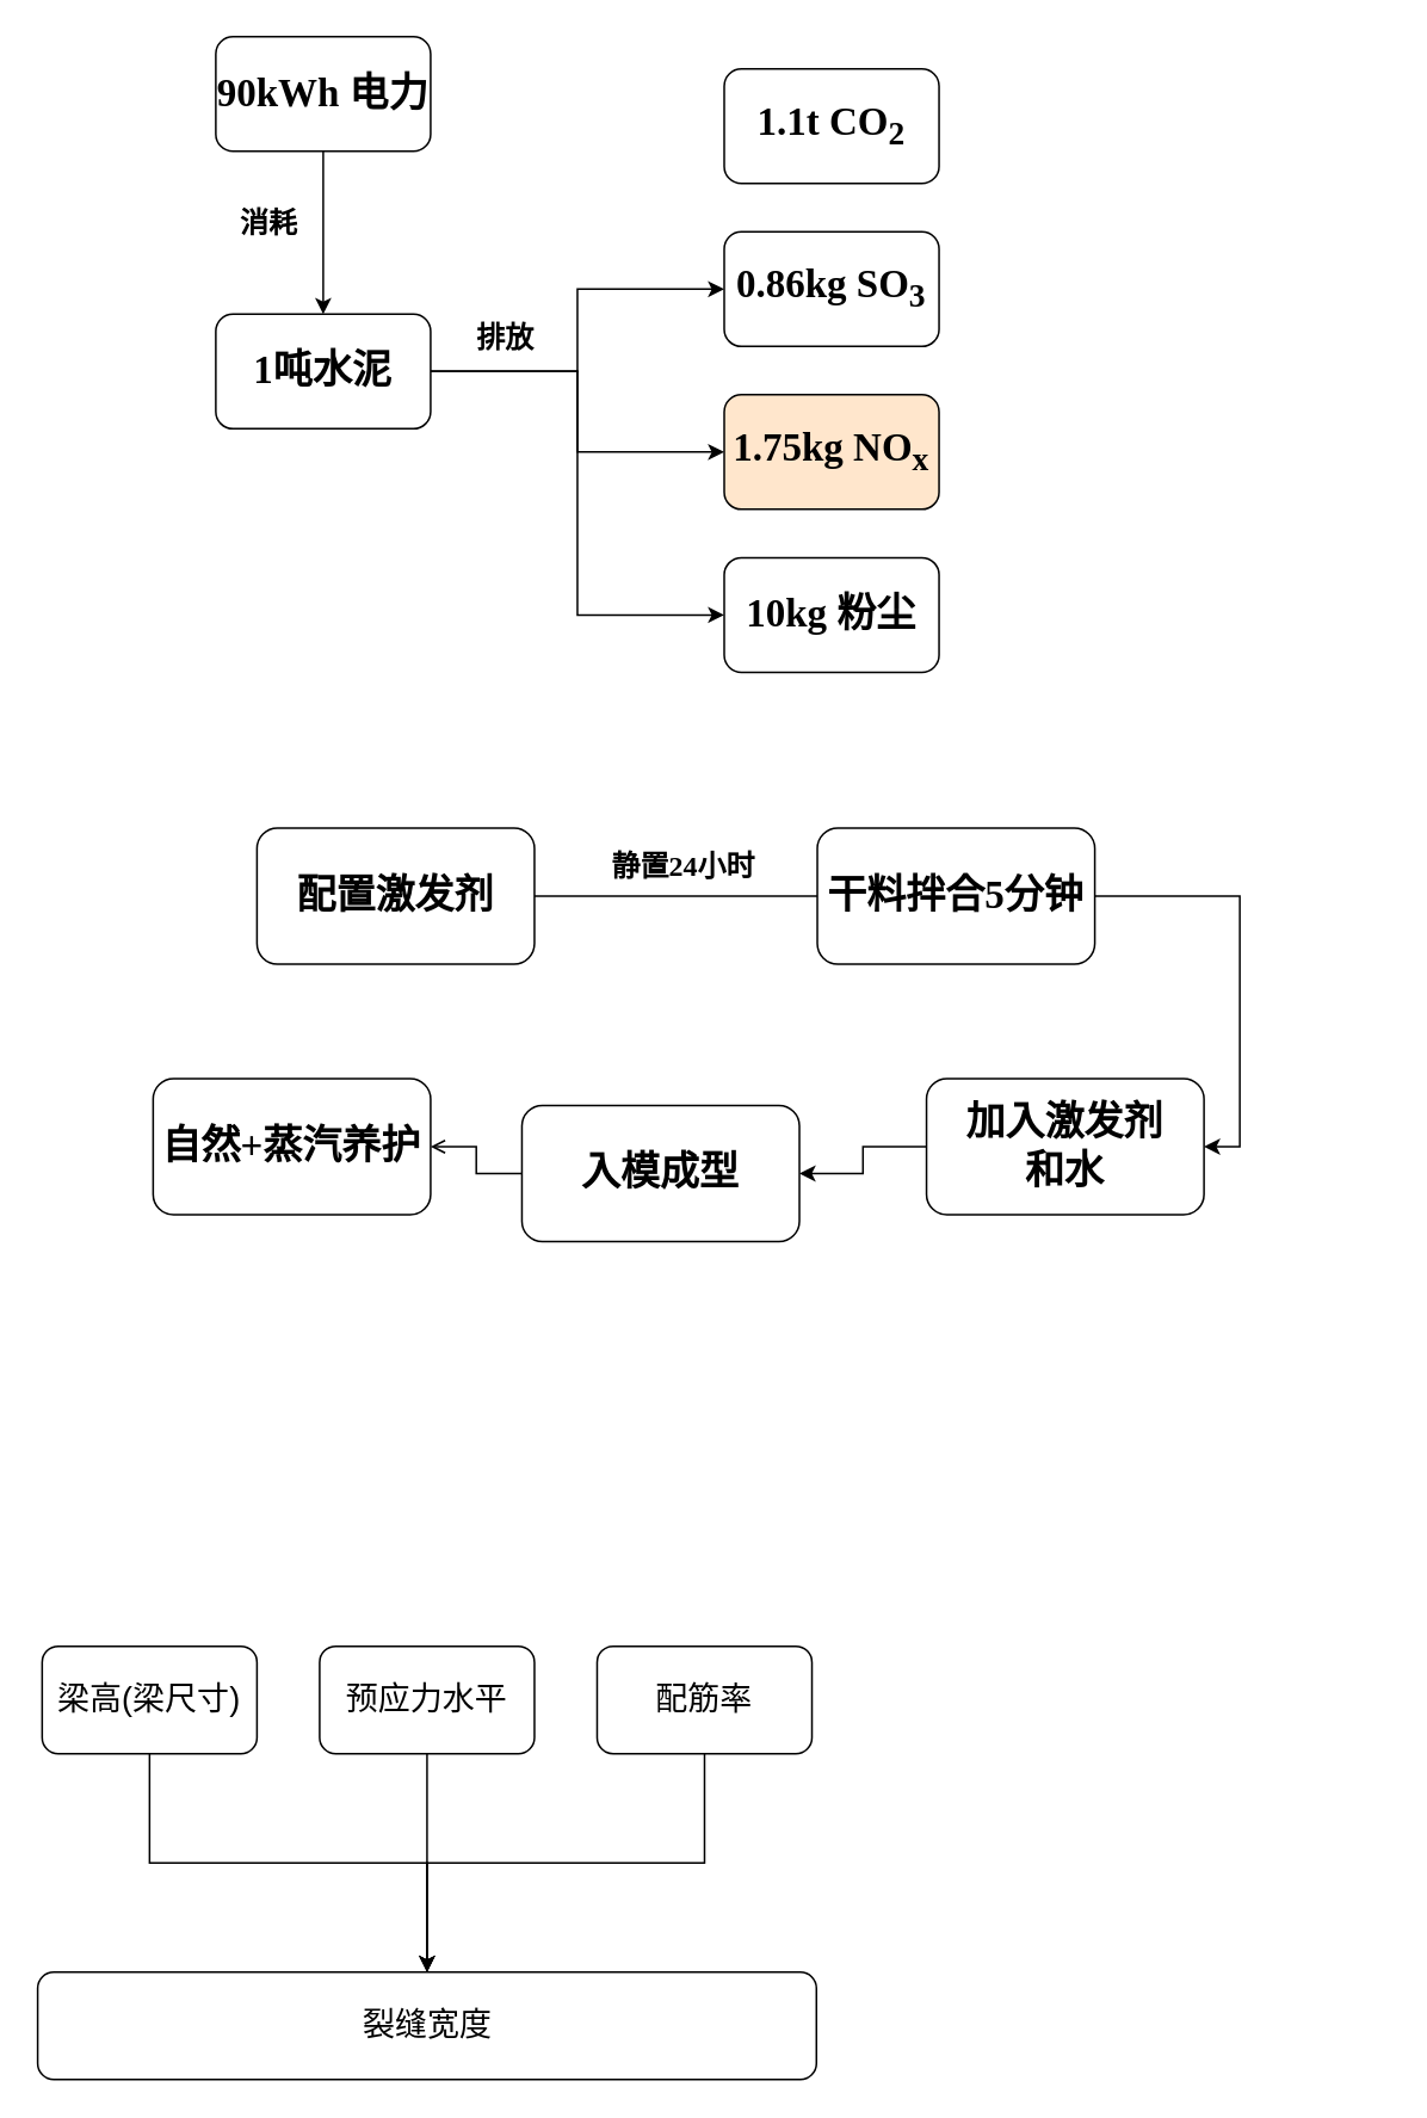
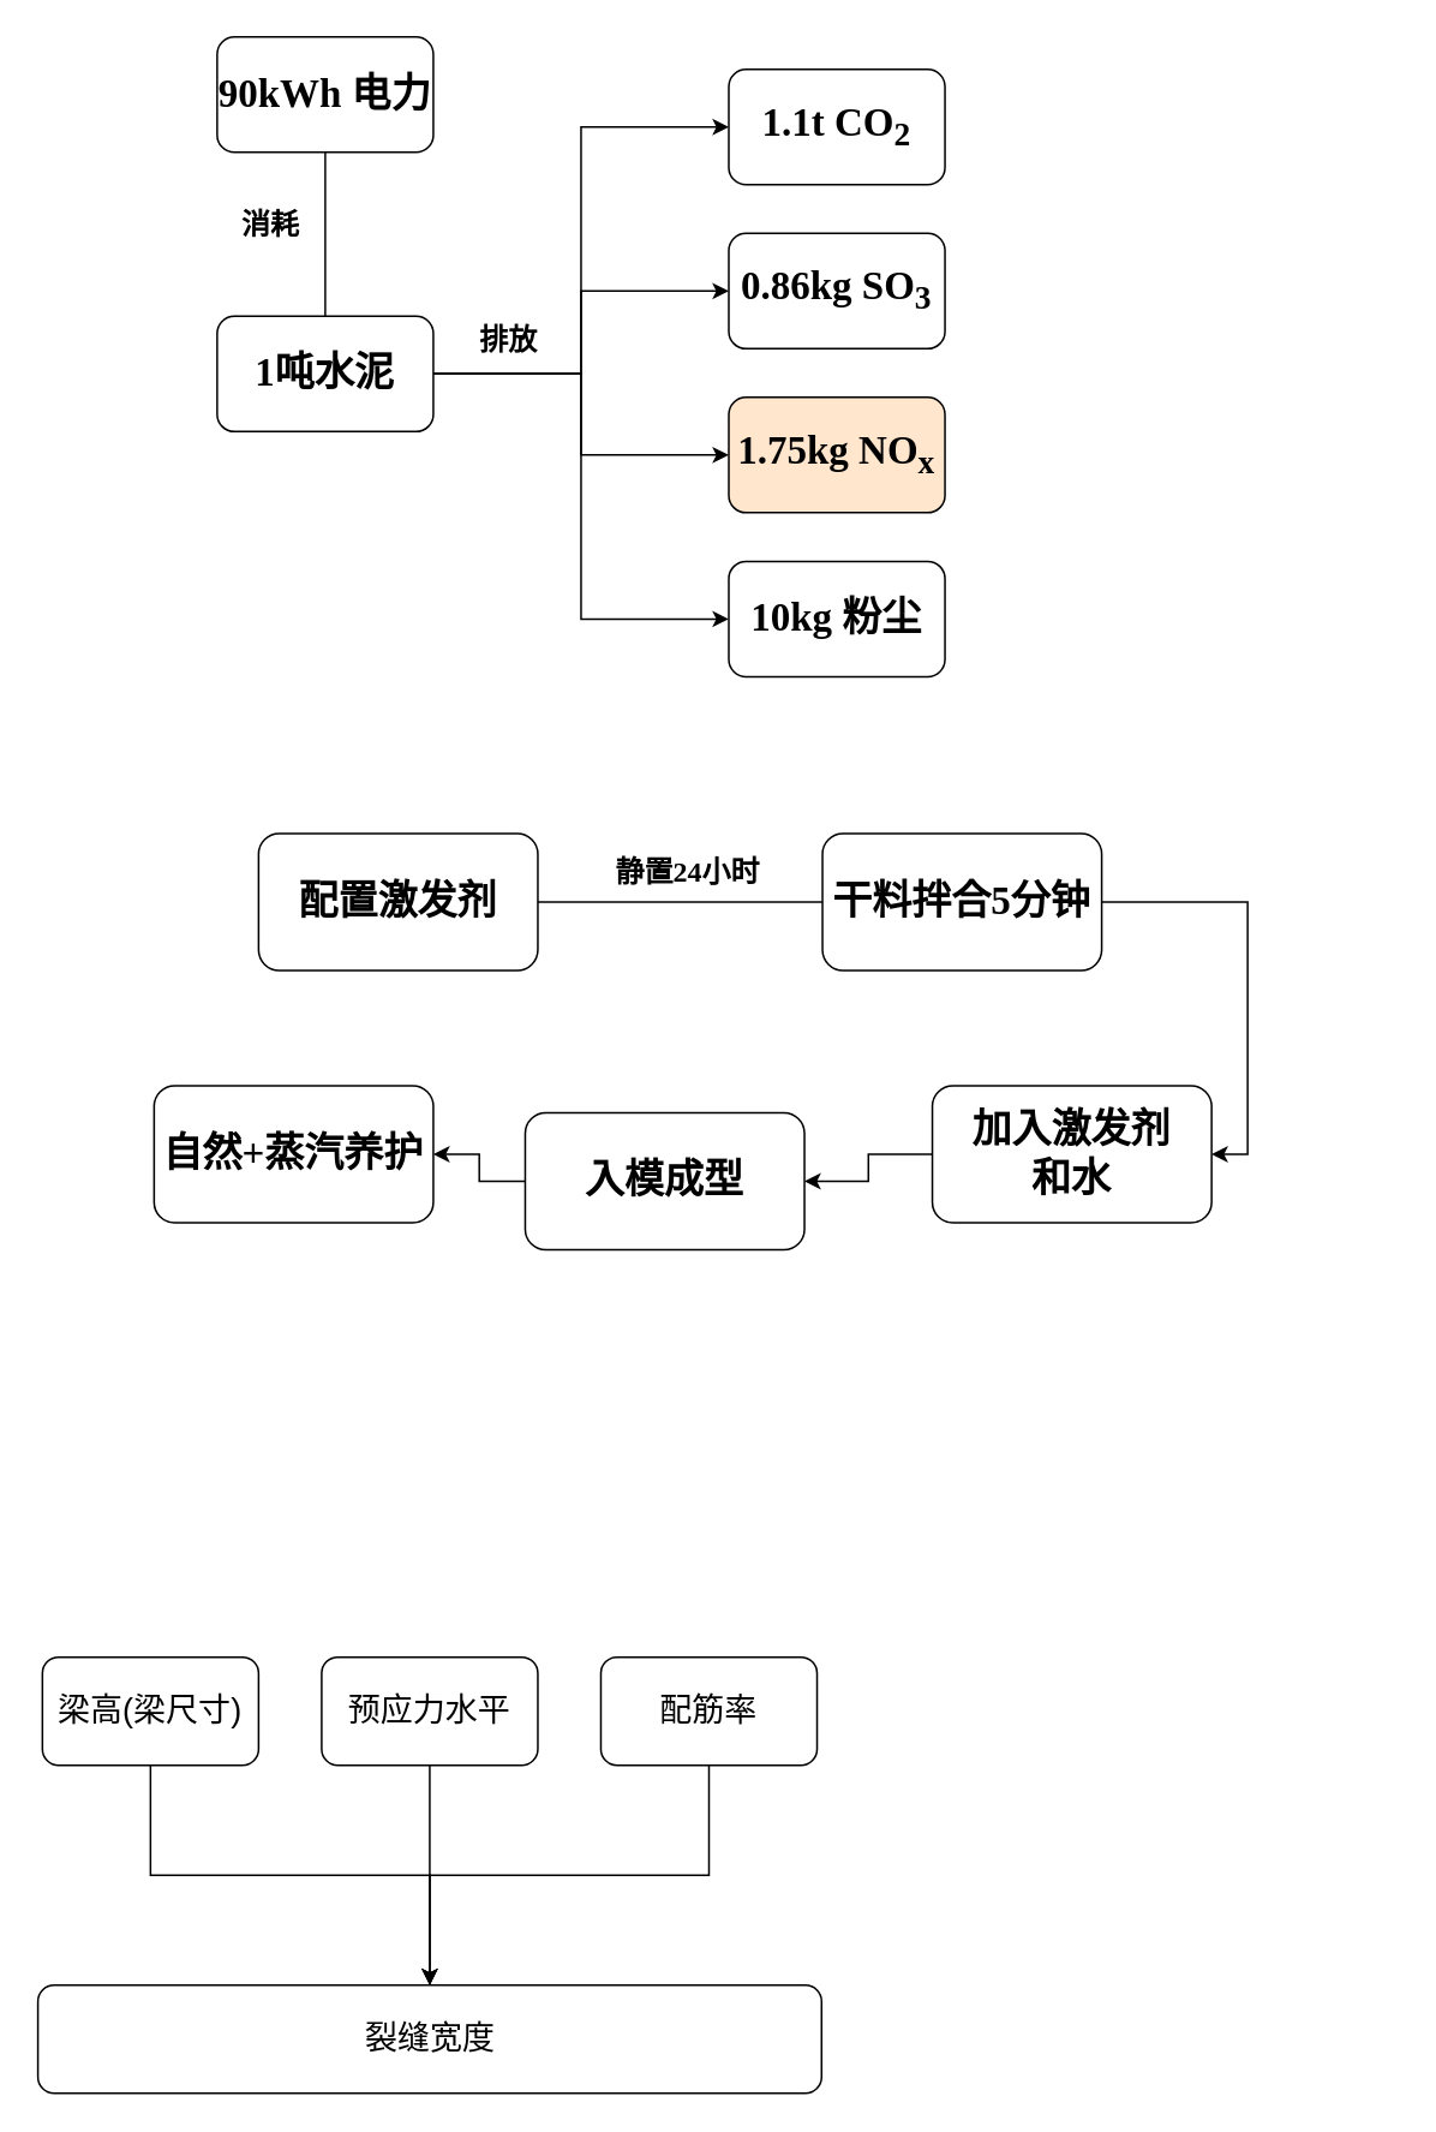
  <mxCell id="0" />
  <mxCell id="1" parent="0" />
+ <mxCell id="2" style="edgeStyle=orthogonalEdgeStyle;rounded=0;orthogonalLoop=1;jettySize=auto;html=1;exitX=1;exitY=0.5;exitDx=0;exitDy=0;entryX=0;entryY=0.5;entryDx=0;entryDy=0;" parent="1" source="6" target="7" edge="1"><mxGeometry relative="1" as="geometry" /></mxCell>
  <mxCell id="3" style="edgeStyle=orthogonalEdgeStyle;rounded=0;orthogonalLoop=1;jettySize=auto;html=1;exitX=1;exitY=0.5;exitDx=0;exitDy=0;" parent="1" source="6" target="8" edge="1"><mxGeometry relative="1" as="geometry" /></mxCell>
  <mxCell id="4" style="edgeStyle=orthogonalEdgeStyle;rounded=0;orthogonalLoop=1;jettySize=auto;html=1;exitX=1;exitY=0.5;exitDx=0;exitDy=0;entryX=0;entryY=0.5;entryDx=0;entryDy=0;" parent="1" source="6" target="9" edge="1"><mxGeometry relative="1" as="geometry" /></mxCell>
  <mxCell id="5" style="edgeStyle=orthogonalEdgeStyle;rounded=0;orthogonalLoop=1;jettySize=auto;html=1;exitX=1;exitY=0.5;exitDx=0;exitDy=0;entryX=0;entryY=0.5;entryDx=0;entryDy=0;" parent="1" source="6" target="10" edge="1"><mxGeometry relative="1" as="geometry" /></mxCell>
  <mxCell id="6" value="1吨水泥" style="rounded=1;whiteSpace=wrap;html=1;fontFamily=Times New Roman;fontSize=22;fontStyle=1" parent="1" vertex="1"><mxGeometry x="120" y="175" width="120" height="64" as="geometry" /></mxCell>
  <mxCell id="7" value="1.1t CO&lt;sub&gt;2&lt;/sub&gt;" style="rounded=1;whiteSpace=wrap;html=1;fontFamily=Times New Roman;fontSize=22;fontStyle=1" parent="1" vertex="1"><mxGeometry x="404" y="38" width="120" height="64" as="geometry" /></mxCell>
  <mxCell id="8" value="0.86kg SO&lt;sub&gt;3&lt;/sub&gt;" style="rounded=1;whiteSpace=wrap;html=1;fontFamily=Times New Roman;fontSize=22;fontStyle=1" parent="1" vertex="1"><mxGeometry x="404" y="129" width="120" height="64" as="geometry" /></mxCell>
  <mxCell id="9" value="1.75kg NO&lt;sub&gt;x&lt;/sub&gt;" style="rounded=1;whiteSpace=wrap;html=1;fontFamily=Times New Roman;fontSize=22;fontStyle=1;fillColor=#ffe6cc;" parent="1" vertex="1"><mxGeometry x="404" y="220" width="120" height="64" as="geometry" /></mxCell>
  <mxCell id="10" value="10kg 粉尘" style="rounded=1;whiteSpace=wrap;html=1;fontFamily=Times New Roman;fontSize=22;fontStyle=1" parent="1" vertex="1"><mxGeometry x="404" y="311" width="120" height="64" as="geometry" /></mxCell>
- <mxCell id="11" style="edgeStyle=orthogonalEdgeStyle;rounded=0;orthogonalLoop=1;jettySize=auto;html=1;exitX=0.5;exitY=1;exitDx=0;exitDy=0;entryX=0.5;entryY=0;entryDx=0;entryDy=0;" parent="1" source="12" target="6" edge="1"><mxGeometry relative="1" as="geometry" /></mxCell>
+ <mxCell id="11" style="edgeStyle=orthogonalEdgeStyle;rounded=0;orthogonalLoop=1;jettySize=auto;html=1;exitX=0.5;exitY=1;exitDx=0;exitDy=0;entryX=0.5;entryY=0;entryDx=0;entryDy=0;endArrow=none;" parent="1" source="12" target="6" edge="1"><mxGeometry relative="1" as="geometry" /></mxCell>
  <mxCell id="12" value="90kWh 电力" style="rounded=1;whiteSpace=wrap;html=1;fontFamily=Times New Roman;fontSize=22;fontStyle=1" parent="1" vertex="1"><mxGeometry x="120" y="20" width="120" height="64" as="geometry" /></mxCell>
  <mxCell id="13" value="排放" style="text;html=1;align=center;verticalAlign=middle;whiteSpace=wrap;rounded=0;fontStyle=1;fontSize=16;fontFamily=Times New Roman;" parent="1" vertex="1"><mxGeometry x="252" y="173" width="60" height="30" as="geometry" /></mxCell>
  <mxCell id="14" value="消耗" style="text;html=1;align=center;verticalAlign=middle;whiteSpace=wrap;rounded=0;fontStyle=1;fontSize=16;fontFamily=Times New Roman;" parent="1" vertex="1"><mxGeometry x="120" y="109" width="60" height="30" as="geometry" /></mxCell>
  <mxCell id="15" style="edgeStyle=orthogonalEdgeStyle;rounded=0;orthogonalLoop=1;jettySize=auto;html=1;exitX=1;exitY=0.5;exitDx=0;exitDy=0;endArrow=none;" parent="1" source="16" target="18" edge="1"><mxGeometry relative="1" as="geometry" /></mxCell>
  <mxCell id="16" value="配置激发剂" style="rounded=1;whiteSpace=wrap;html=1;fontFamily=Times New Roman;fontSize=22;fontStyle=1" parent="1" vertex="1"><mxGeometry x="143" y="462" width="155" height="76" as="geometry" /></mxCell>
  <mxCell id="17" style="edgeStyle=orthogonalEdgeStyle;rounded=0;orthogonalLoop=1;jettySize=auto;html=1;exitX=1;exitY=0.5;exitDx=0;exitDy=0;entryX=1;entryY=0.5;entryDx=0;entryDy=0;" parent="1" source="18" target="24" edge="1"><mxGeometry relative="1" as="geometry" /></mxCell>
  <mxCell id="18" value="干料拌合5分钟" style="rounded=1;whiteSpace=wrap;html=1;fontFamily=Times New Roman;fontSize=22;fontStyle=1" parent="1" vertex="1"><mxGeometry x="456" y="462" width="155" height="76" as="geometry" /></mxCell>
  <mxCell id="19" value="静置24小时" style="text;html=1;align=center;verticalAlign=middle;whiteSpace=wrap;rounded=0;fontStyle=1;fontSize=16;fontFamily=Times New Roman;" parent="1" vertex="1"><mxGeometry x="320" y="468" width="123" height="30" as="geometry" /></mxCell>
  <mxCell id="20" value="&lt;span style=&quot;color: rgba(0, 0, 0, 0); font-family: monospace; font-size: 0px; font-style: normal; font-variant-ligatures: normal; font-variant-caps: normal; font-weight: 400; letter-spacing: normal; orphans: 2; text-align: start; text-indent: 0px; text-transform: none; widows: 2; word-spacing: 0px; -webkit-text-stroke-width: 0px; background-color: rgb(251, 251, 251); text-decoration-thickness: initial; text-decoration-style: initial; text-decoration-color: initial; float: none; display: inline !important;&quot;&gt;%3CmxGraphModel%3E%3Croot%3E%3CmxCell%20id%3D%220%22%2F%3E%3CmxCell%20id%3D%221%22%20parent%3D%220%22%2F%3E%3CmxCell%20id%3D%222%20value%3D%2290kWh%20%E7%94%B5%E5%8A%9B%22%20style%30style%34%B5%E5%8A%9B%22%20style%30style%34%B5%E5%8A%9B%22%20style%30style%30style%33 D%22rounded%3D1%3BwhiteSpace%3Dwrap%3Bhtml%3D1%3BfontFamily%3DTimes%20New%20Roman%3BfontSize%3D22%3BfontStyle%3D1%22%20vertex%3D%221%22%20parent%3D%221%22%3E%3CmxGeometry%20x%3D%22120%22%20y%3D%22256%22%20width%3D%22120%22%20高度%3D%2264%22%20as%3D%22几何%22%2F%3E%3C%2FmxCell%3E%3C%2Froot%3E%3C%2FmxGraphModel%3E&lt;/span&gt;" style="text;whiteSpace=wrap;html=1;" parent="1" vertex="1"><mxGeometry x="703" y="305" width="28" height="36" as="geometry" /></mxCell>
  <mxCell id="21" value="&lt;span style=&quot;color: rgba(0, 0, 0, 0); font-family: monospace; font-size: 0px; font-style: normal; font-variant-ligatures: normal; font-variant-caps: normal; font-weight: 400; letter-spacing: normal; orphans: 2; text-align: start; text-indent: 0px; text-transform: none; widows: 2; word-spacing: 0px; -webkit-text-stroke-width: 0px; background-color: rgb(251, 251, 251); text-decoration-thickness: initial; text-decoration-style: initial; text-decoration-color: initial; float: none; display: inline !important;&quot;&gt;%3CmxGraphModel%3E%3Croot%3E%3CmxCell%20id%3D%220%22%2F%3E%3CmxCell%20id%3D%221%22%20parent%3D%220%22%2F%3E%3CmxCell%20id%3D%222%20value%3D%2290kWh%20%E7%94%B5%E5%8A%9B%22%20style%30style%34%B5%E5%8A%9B%22%20style%30style%34%B5%E5%8A%9B%22%20style%30style%30style%33 D%22rounded%3D1%3BwhiteSpace%3Dwrap%3Bhtml%3D1%3BfontFamily%3DTimes%20New%20Roman%3BfontSize%3D22%3BfontStyle%3D1%22%20vertex%3D%221%22%20parent%3D%221%22%3E%3CmxGeometry%20x%3D%22120%22%20y%3D%22256%22%20width%3D%22120%22%20高度%3D%2264%22%20as%3D%22几何%22%2F%3E%3C%2FmxCell%3E%3C%2Froot%3E%3C%2FmxGraphModel%3E&lt;/span&gt;" style="text;whiteSpace=wrap;html=1;" parent="1" vertex="1"><mxGeometry x="733" y="424" width="28" height="36" as="geometry" /></mxCell>
  <mxCell id="22" value="&lt;span style=&quot;color: rgba(0, 0, 0, 0); font-family: monospace; font-size: 0px; font-style: normal; font-variant-ligatures: normal; font-variant-caps: normal; font-weight: 400; letter-spacing: normal; orphans: 2; text-align: start; text-indent: 0px; text-transform: none; widows: 2; word-spacing: 0px; -webkit-text-stroke-width: 0px; background-color: rgb(251, 251, 251); text-decoration-thickness: initial; text-decoration-style: initial; text-decoration-color: initial; float: none; display: inline !important;&quot;&gt;%3CmxGraphModel%3E%3Croot%3E%3CmxCell%20id%3D%220%22%2F%3E%3CmxCell%20id%3D%221%22%20parent%3D%220%22%2F%3E%3CmxCell%20id%3D%222%22%20value%3D%221%E5%90%A8%E6%B0%B4%E6%B3%A5%22%20style%3D%22rounded%3D1%3BwhiteSpace%3Dwrap%3Bhtml%3D1%3BfontFamily%3DTimes%20New%20Roman%3BfontSize%3D22%3BfontStyle%3D1%22%20vertex%3D%221%22%22%20parent%3D%221%22%3E%3CmxGeometry%20x%3D%22120%22%20y%3D%22411%22%20width%3D%22120%22%20height%3D%2264%22%20as%3D%22geometry%22%2F%3E%3C%2FmxCell%3E%3C%2Froot%3E%3C%2FmxGraphModel%3E&lt;/span&gt;" style="text;whiteSpace=wrap;html=1;" parent="1" vertex="1"><mxGeometry x="747" y="294" width="28" height="36" as="geometry" /></mxCell>
  <mxCell id="23" style="edgeStyle=orthogonalEdgeStyle;rounded=0;orthogonalLoop=1;jettySize=auto;html=1;exitX=0;exitY=0.5;exitDx=0;exitDy=0;" parent="1" source="24" target="26" edge="1"><mxGeometry relative="1" as="geometry" /></mxCell>
  <mxCell id="24" value="加入激发剂&lt;br&gt;和水" style="rounded=1;whiteSpace=wrap;html=1;fontFamily=Times New Roman;fontSize=22;fontStyle=1" parent="1" vertex="1"><mxGeometry x="517" y="602" width="155" height="76" as="geometry" /></mxCell>
- <mxCell id="25" style="edgeStyle=orthogonalEdgeStyle;rounded=0;orthogonalLoop=1;jettySize=auto;html=1;exitX=0;exitY=0.5;exitDx=0;exitDy=0;endArrow=open;" parent="1" source="26" target="27" edge="1"><mxGeometry relative="1" as="geometry" /></mxCell>
+ <mxCell id="25" style="edgeStyle=orthogonalEdgeStyle;rounded=0;orthogonalLoop=1;jettySize=auto;html=1;exitX=0;exitY=0.5;exitDx=0;exitDy=0;" parent="1" source="26" target="27" edge="1"><mxGeometry relative="1" as="geometry" /></mxCell>
  <mxCell id="26" value="入模成型" style="rounded=1;whiteSpace=wrap;html=1;fontFamily=Times New Roman;fontSize=22;fontStyle=1" parent="1" vertex="1"><mxGeometry x="291" y="617" width="155" height="76" as="geometry" /></mxCell>
  <mxCell id="27" value="自然+蒸汽养护" style="rounded=1;whiteSpace=wrap;html=1;fontFamily=Times New Roman;fontSize=22;fontStyle=1" parent="1" vertex="1"><mxGeometry x="85" y="602" width="155" height="76" as="geometry" /></mxCell>
  <mxCell id="28" style="edgeStyle=orthogonalEdgeStyle;rounded=0;orthogonalLoop=1;jettySize=auto;html=1;exitX=0.5;exitY=1;exitDx=0;exitDy=0;" edge="1" parent="1" source="29" target="34"><mxGeometry relative="1" as="geometry" /></mxCell>
  <mxCell id="29" value="&lt;font style=&quot;font-size: 18px;&quot;&gt;梁高(梁尺寸)&lt;/font&gt;" style="rounded=1;whiteSpace=wrap;html=1;" vertex="1" parent="1"><mxGeometry x="23" y="919" width="120" height="60" as="geometry" /></mxCell>
  <mxCell id="30" style="edgeStyle=orthogonalEdgeStyle;rounded=0;orthogonalLoop=1;jettySize=auto;html=1;exitX=0.5;exitY=1;exitDx=0;exitDy=0;entryX=0.5;entryY=0;entryDx=0;entryDy=0;" edge="1" parent="1" source="31" target="34"><mxGeometry relative="1" as="geometry" /></mxCell>
  <mxCell id="31" value="&lt;span style=&quot;font-size: 18px;&quot;&gt;预应力水平&lt;/span&gt;" style="rounded=1;whiteSpace=wrap;html=1;" vertex="1" parent="1"><mxGeometry x="178" y="919" width="120" height="60" as="geometry" /></mxCell>
  <mxCell id="32" style="edgeStyle=orthogonalEdgeStyle;rounded=0;orthogonalLoop=1;jettySize=auto;html=1;exitX=0.5;exitY=1;exitDx=0;exitDy=0;" edge="1" parent="1" source="33" target="34"><mxGeometry relative="1" as="geometry" /></mxCell>
  <mxCell id="33" value="&lt;font style=&quot;font-size: 18px;&quot;&gt;配筋率&lt;/font&gt;" style="rounded=1;whiteSpace=wrap;html=1;" vertex="1" parent="1"><mxGeometry x="333" y="919" width="120" height="60" as="geometry" /></mxCell>
  <mxCell id="34" value="&lt;font style=&quot;font-size: 18px;&quot;&gt;裂缝宽度&lt;/font&gt;" style="rounded=1;whiteSpace=wrap;html=1;" vertex="1" parent="1"><mxGeometry x="20.5" y="1101" width="435" height="60" as="geometry" /></mxCell>
